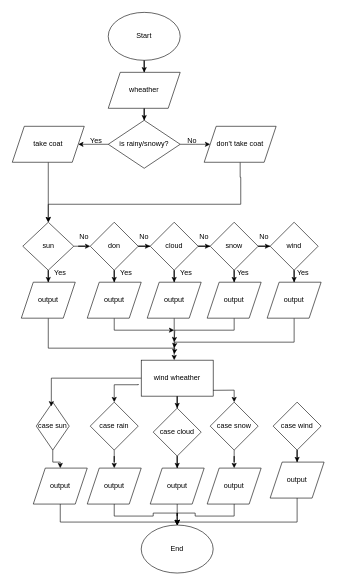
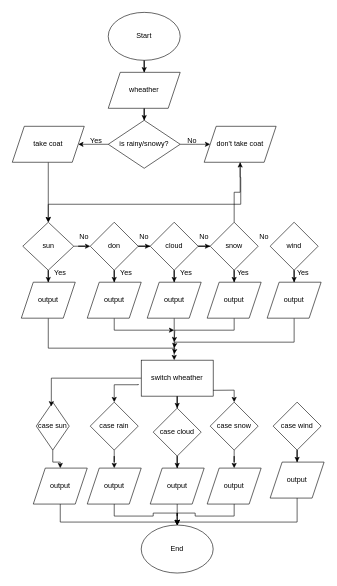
  <mxCell id="0" />
  <mxCell id="1" parent="0" />
  <mxCell id="2" value="" style="edgeStyle=orthogonalEdgeStyle;rounded=0;orthogonalLoop=1;jettySize=auto;html=1;" edge="1" parent="1" source="3" target="5"><mxGeometry relative="1" as="geometry" /></mxCell>
  <mxCell id="3" value="Start" style="ellipse;whiteSpace=wrap;html=1;" vertex="1" parent="1"><mxGeometry x="180" y="20" width="120" height="80" as="geometry" /></mxCell>
  <mxCell id="4" value="" style="edgeStyle=orthogonalEdgeStyle;rounded=0;orthogonalLoop=1;jettySize=auto;html=1;" edge="1" parent="1" source="5" target="8"><mxGeometry relative="1" as="geometry" /></mxCell>
  <mxCell id="5" value="wheather" style="shape=parallelogram;perimeter=parallelogramPerimeter;whiteSpace=wrap;html=1;fixedSize=1;" vertex="1" parent="1"><mxGeometry x="180" y="120" width="120" height="60" as="geometry" /></mxCell>
  <mxCell id="6" value="" style="edgeStyle=orthogonalEdgeStyle;rounded=0;orthogonalLoop=1;jettySize=auto;html=1;" edge="1" parent="1" source="8" target="10"><mxGeometry relative="1" as="geometry" /></mxCell>
  <mxCell id="7" value="" style="edgeStyle=orthogonalEdgeStyle;rounded=0;orthogonalLoop=1;jettySize=auto;html=1;" edge="1" parent="1" source="8"><mxGeometry relative="1" as="geometry"><mxPoint x="350" y="240" as="targetPoint" /></mxGeometry></mxCell>
  <mxCell id="8" value="is rainy/snowy?" style="rhombus;whiteSpace=wrap;html=1;" vertex="1" parent="1"><mxGeometry x="180" y="200" width="120" height="80" as="geometry" /></mxCell>
  <mxCell id="9" style="edgeStyle=orthogonalEdgeStyle;rounded=0;orthogonalLoop=1;jettySize=auto;html=1;entryX=0.5;entryY=0;entryDx=0;entryDy=0;" edge="1" parent="1" source="10" target="17"><mxGeometry relative="1" as="geometry"><mxPoint x="80" y="350" as="targetPoint" /><Array as="points"><mxPoint x="80" y="340" /></Array></mxGeometry></mxCell>
  <mxCell id="10" value="take coat" style="shape=parallelogram;perimeter=parallelogramPerimeter;whiteSpace=wrap;html=1;fixedSize=1;" vertex="1" parent="1"><mxGeometry x="20" y="210" width="120" height="60" as="geometry" /></mxCell>
  <mxCell id="11" style="edgeStyle=orthogonalEdgeStyle;rounded=0;orthogonalLoop=1;jettySize=auto;html=1;entryX=0.5;entryY=0;entryDx=0;entryDy=0;" edge="1" parent="1" source="12" target="17"><mxGeometry relative="1" as="geometry"><mxPoint x="240" y="320" as="targetPoint" /><Array as="points"><mxPoint x="400" y="295" /><mxPoint x="401" y="295" /><mxPoint x="401" y="340" /></Array></mxGeometry></mxCell>
  <mxCell id="12" value="don't take coat" style="shape=parallelogram;perimeter=parallelogramPerimeter;whiteSpace=wrap;html=1;fixedSize=1;" vertex="1" parent="1"><mxGeometry x="340" y="210" width="120" height="60" as="geometry" /></mxCell>
  <mxCell id="13" value="Yes" style="text;html=1;strokeColor=none;fillColor=none;align=center;verticalAlign=middle;whiteSpace=wrap;rounded=0;" vertex="1" parent="1"><mxGeometry x="130" y="220" width="60" height="30" as="geometry" /></mxCell>
  <mxCell id="14" value="No" style="text;html=1;strokeColor=none;fillColor=none;align=center;verticalAlign=middle;whiteSpace=wrap;rounded=0;" vertex="1" parent="1"><mxGeometry x="290" y="220" width="60" height="30" as="geometry" /></mxCell>
  <mxCell id="15" value="" style="edgeStyle=orthogonalEdgeStyle;rounded=0;orthogonalLoop=1;jettySize=auto;html=1;" edge="1" parent="1" source="17" target="20"><mxGeometry relative="1" as="geometry" /></mxCell>
  <mxCell id="16" value="" style="edgeStyle=orthogonalEdgeStyle;rounded=0;orthogonalLoop=1;jettySize=auto;html=1;" edge="1" parent="1" source="17" target="30"><mxGeometry relative="1" as="geometry" /></mxCell>
  <mxCell id="17" value="sun" style="rhombus;whiteSpace=wrap;html=1;" vertex="1" parent="1"><mxGeometry x="37.5" y="370" width="85" height="80" as="geometry" /></mxCell>
  <mxCell id="18" value="" style="edgeStyle=orthogonalEdgeStyle;rounded=0;orthogonalLoop=1;jettySize=auto;html=1;" edge="1" parent="1" source="20" target="23"><mxGeometry relative="1" as="geometry" /></mxCell>
  <mxCell id="19" value="" style="edgeStyle=orthogonalEdgeStyle;rounded=0;orthogonalLoop=1;jettySize=auto;html=1;" edge="1" parent="1" source="20" target="32"><mxGeometry relative="1" as="geometry" /></mxCell>
  <mxCell id="20" value="don" style="rhombus;whiteSpace=wrap;html=1;" vertex="1" parent="1"><mxGeometry x="150" y="370" width="80" height="80" as="geometry" /></mxCell>
  <mxCell id="21" value="" style="edgeStyle=orthogonalEdgeStyle;rounded=0;orthogonalLoop=1;jettySize=auto;html=1;" edge="1" parent="1" source="23" target="26"><mxGeometry relative="1" as="geometry" /></mxCell>
  <mxCell id="22" value="" style="edgeStyle=orthogonalEdgeStyle;rounded=0;orthogonalLoop=1;jettySize=auto;html=1;" edge="1" parent="1" source="23" target="34"><mxGeometry relative="1" as="geometry" /></mxCell>
  <mxCell id="23" value="cloud" style="rhombus;whiteSpace=wrap;html=1;" vertex="1" parent="1"><mxGeometry x="250" y="370" width="80" height="80" as="geometry" /></mxCell>
- <mxCell id="24" value="" style="edgeStyle=orthogonalEdgeStyle;rounded=0;orthogonalLoop=1;jettySize=auto;html=1;" edge="1" parent="1" source="26" target="28"><mxGeometry relative="1" as="geometry" /></mxCell>
+ <mxCell id="24" value="" style="edgeStyle=orthogonalEdgeStyle;rounded=0;orthogonalLoop=1;jettySize=auto;html=1;" edge="1" parent="1" source="26" target="12"><mxGeometry relative="1" as="geometry" /></mxCell>
  <mxCell id="25" value="" style="edgeStyle=orthogonalEdgeStyle;rounded=0;orthogonalLoop=1;jettySize=auto;html=1;" edge="1" parent="1" source="26" target="36"><mxGeometry relative="1" as="geometry" /></mxCell>
  <mxCell id="26" value="snow" style="rhombus;whiteSpace=wrap;html=1;" vertex="1" parent="1"><mxGeometry x="350" y="370" width="80" height="80" as="geometry" /></mxCell>
  <mxCell id="27" value="" style="edgeStyle=orthogonalEdgeStyle;rounded=0;orthogonalLoop=1;jettySize=auto;html=1;" edge="1" parent="1" source="28" target="38"><mxGeometry relative="1" as="geometry" /></mxCell>
  <mxCell id="28" value="wind" style="rhombus;whiteSpace=wrap;html=1;" vertex="1" parent="1"><mxGeometry x="450" y="370" width="80" height="80" as="geometry" /></mxCell>
  <mxCell id="29" style="edgeStyle=orthogonalEdgeStyle;rounded=0;orthogonalLoop=1;jettySize=auto;html=1;" edge="1" parent="1" source="30"><mxGeometry relative="1" as="geometry"><mxPoint x="290" y="590" as="targetPoint" /><Array as="points"><mxPoint x="80" y="580" /><mxPoint x="291" y="580" /></Array></mxGeometry></mxCell>
  <mxCell id="30" value="output" style="shape=parallelogram;perimeter=parallelogramPerimeter;whiteSpace=wrap;html=1;fixedSize=1;" vertex="1" parent="1"><mxGeometry x="35" y="470" width="90" height="60" as="geometry" /></mxCell>
  <mxCell id="31" style="edgeStyle=orthogonalEdgeStyle;rounded=0;orthogonalLoop=1;jettySize=auto;html=1;" edge="1" parent="1" source="32"><mxGeometry relative="1" as="geometry"><mxPoint x="290" y="550" as="targetPoint" /><Array as="points"><mxPoint x="190" y="550" /></Array></mxGeometry></mxCell>
  <mxCell id="32" value="output" style="shape=parallelogram;perimeter=parallelogramPerimeter;whiteSpace=wrap;html=1;fixedSize=1;" vertex="1" parent="1"><mxGeometry x="145" y="470" width="90" height="60" as="geometry" /></mxCell>
  <mxCell id="33" value="" style="edgeStyle=orthogonalEdgeStyle;rounded=0;orthogonalLoop=1;jettySize=auto;html=1;" edge="1" parent="1" source="34"><mxGeometry relative="1" as="geometry"><mxPoint x="290" y="600" as="targetPoint" /></mxGeometry></mxCell>
  <mxCell id="34" value="output" style="shape=parallelogram;perimeter=parallelogramPerimeter;whiteSpace=wrap;html=1;fixedSize=1;" vertex="1" parent="1"><mxGeometry x="245" y="470" width="90" height="60" as="geometry" /></mxCell>
  <mxCell id="35" style="edgeStyle=orthogonalEdgeStyle;rounded=0;orthogonalLoop=1;jettySize=auto;html=1;" edge="1" parent="1" source="36"><mxGeometry relative="1" as="geometry"><mxPoint x="290" y="570" as="targetPoint" /><Array as="points"><mxPoint x="390" y="550" /><mxPoint x="291" y="550" /></Array></mxGeometry></mxCell>
  <mxCell id="36" value="output" style="shape=parallelogram;perimeter=parallelogramPerimeter;whiteSpace=wrap;html=1;fixedSize=1;" vertex="1" parent="1"><mxGeometry x="345" y="470" width="90" height="60" as="geometry" /></mxCell>
  <mxCell id="37" style="edgeStyle=orthogonalEdgeStyle;rounded=0;orthogonalLoop=1;jettySize=auto;html=1;" edge="1" parent="1" source="38"><mxGeometry relative="1" as="geometry"><mxPoint x="290" y="580" as="targetPoint" /><Array as="points"><mxPoint x="490" y="570" /><mxPoint x="291" y="570" /></Array></mxGeometry></mxCell>
  <mxCell id="38" value="output" style="shape=parallelogram;perimeter=parallelogramPerimeter;whiteSpace=wrap;html=1;fixedSize=1;" vertex="1" parent="1"><mxGeometry x="445" y="470" width="90" height="60" as="geometry" /></mxCell>
  <mxCell id="39" value="No" style="text;html=1;strokeColor=none;fillColor=none;align=center;verticalAlign=middle;whiteSpace=wrap;rounded=0;" vertex="1" parent="1"><mxGeometry x="110" y="380" width="60" height="30" as="geometry" /></mxCell>
  <mxCell id="40" value="No" style="text;html=1;strokeColor=none;fillColor=none;align=center;verticalAlign=middle;whiteSpace=wrap;rounded=0;" vertex="1" parent="1"><mxGeometry x="310" y="380" width="60" height="30" as="geometry" /></mxCell>
  <mxCell id="41" value="No" style="text;html=1;strokeColor=none;fillColor=none;align=center;verticalAlign=middle;whiteSpace=wrap;rounded=0;" vertex="1" parent="1"><mxGeometry x="210" y="380" width="60" height="30" as="geometry" /></mxCell>
  <mxCell id="42" value="No" style="text;html=1;strokeColor=none;fillColor=none;align=center;verticalAlign=middle;whiteSpace=wrap;rounded=0;" vertex="1" parent="1"><mxGeometry x="410" y="380" width="60" height="30" as="geometry" /></mxCell>
  <mxCell id="43" value="Yes" style="text;html=1;strokeColor=none;fillColor=none;align=center;verticalAlign=middle;whiteSpace=wrap;rounded=0;" vertex="1" parent="1"><mxGeometry x="70" y="440" width="60" height="30" as="geometry" /></mxCell>
  <mxCell id="44" value="Yes" style="text;html=1;strokeColor=none;fillColor=none;align=center;verticalAlign=middle;whiteSpace=wrap;rounded=0;" vertex="1" parent="1"><mxGeometry x="180" y="440" width="60" height="30" as="geometry" /></mxCell>
  <mxCell id="45" value="Yes" style="text;html=1;strokeColor=none;fillColor=none;align=center;verticalAlign=middle;whiteSpace=wrap;rounded=0;" vertex="1" parent="1"><mxGeometry x="280" y="440" width="60" height="30" as="geometry" /></mxCell>
  <mxCell id="46" value="Yes" style="text;html=1;strokeColor=none;fillColor=none;align=center;verticalAlign=middle;whiteSpace=wrap;rounded=0;" vertex="1" parent="1"><mxGeometry x="375" y="440" width="60" height="30" as="geometry" /></mxCell>
  <mxCell id="47" value="Yes" style="text;html=1;strokeColor=none;fillColor=none;align=center;verticalAlign=middle;whiteSpace=wrap;rounded=0;" vertex="1" parent="1"><mxGeometry x="475" y="440" width="60" height="30" as="geometry" /></mxCell>
  <mxCell id="48" value="" style="edgeStyle=orthogonalEdgeStyle;rounded=0;orthogonalLoop=1;jettySize=auto;html=1;" edge="1" parent="1" source="50" target="56"><mxGeometry relative="1" as="geometry" /></mxCell>
  <mxCell id="49" style="edgeStyle=orthogonalEdgeStyle;rounded=0;orthogonalLoop=1;jettySize=auto;html=1;entryX=0.5;entryY=0;entryDx=0;entryDy=0;" edge="1" parent="1" target="58"><mxGeometry relative="1" as="geometry"><mxPoint x="300" y="650" as="sourcePoint" /><mxPoint x="395" y="660" as="targetPoint" /></mxGeometry></mxCell>
- <mxCell id="50" value="wind wheather" style="rounded=0;whiteSpace=wrap;html=1;" vertex="1" parent="1"><mxGeometry x="235" y="600" width="120" height="60" as="geometry" /></mxCell>
+ <mxCell id="50" value="switch wheather" style="rounded=0;whiteSpace=wrap;html=1;" vertex="1" parent="1"><mxGeometry x="235" y="600" width="120" height="60" as="geometry" /></mxCell>
  <mxCell id="51" value="" style="edgeStyle=orthogonalEdgeStyle;rounded=0;orthogonalLoop=1;jettySize=auto;html=1;" edge="1" parent="1" source="52" target="64"><mxGeometry relative="1" as="geometry" /></mxCell>
  <mxCell id="52" value="case sun" style="rhombus;whiteSpace=wrap;html=1;" vertex="1" parent="1"><mxGeometry x="60" y="670" width="55" height="80" as="geometry" /></mxCell>
  <mxCell id="53" value="" style="edgeStyle=orthogonalEdgeStyle;rounded=0;orthogonalLoop=1;jettySize=auto;html=1;" edge="1" parent="1" source="54" target="66"><mxGeometry relative="1" as="geometry" /></mxCell>
  <mxCell id="54" value="case rain" style="rhombus;whiteSpace=wrap;html=1;" vertex="1" parent="1"><mxGeometry x="150" y="670" width="80" height="80" as="geometry" /></mxCell>
  <mxCell id="55" value="" style="edgeStyle=orthogonalEdgeStyle;rounded=0;orthogonalLoop=1;jettySize=auto;html=1;" edge="1" parent="1" source="56" target="68"><mxGeometry relative="1" as="geometry" /></mxCell>
  <mxCell id="56" value="case cloud" style="rhombus;whiteSpace=wrap;html=1;" vertex="1" parent="1"><mxGeometry x="255" y="680" width="80" height="80" as="geometry" /></mxCell>
  <mxCell id="57" value="" style="edgeStyle=orthogonalEdgeStyle;rounded=0;orthogonalLoop=1;jettySize=auto;html=1;" edge="1" parent="1" source="58" target="70"><mxGeometry relative="1" as="geometry" /></mxCell>
  <mxCell id="58" value="case snow" style="rhombus;whiteSpace=wrap;html=1;" vertex="1" parent="1"><mxGeometry x="350" y="670" width="80" height="80" as="geometry" /></mxCell>
  <mxCell id="59" value="" style="edgeStyle=orthogonalEdgeStyle;rounded=0;orthogonalLoop=1;jettySize=auto;html=1;" edge="1" parent="1" source="60" target="72"><mxGeometry relative="1" as="geometry" /></mxCell>
  <mxCell id="60" value="case wind" style="rhombus;whiteSpace=wrap;html=1;" vertex="1" parent="1"><mxGeometry x="455" y="670" width="80" height="80" as="geometry" /></mxCell>
  <mxCell id="61" style="edgeStyle=orthogonalEdgeStyle;rounded=0;orthogonalLoop=1;jettySize=auto;html=1;entryX=0.456;entryY=0.088;entryDx=0;entryDy=0;entryPerimeter=0;" edge="1" parent="1" source="50" target="52"><mxGeometry relative="1" as="geometry" /></mxCell>
  <mxCell id="62" style="edgeStyle=orthogonalEdgeStyle;rounded=0;orthogonalLoop=1;jettySize=auto;html=1;entryX=0.5;entryY=0;entryDx=0;entryDy=0;" edge="1" parent="1" target="54"><mxGeometry relative="1" as="geometry"><mxPoint x="230" y="641" as="sourcePoint" /><mxPoint x="106" y="687" as="targetPoint" /><Array as="points"><mxPoint x="230" y="640" /><mxPoint x="230" y="641" /><mxPoint x="190" y="641" /></Array></mxGeometry></mxCell>
  <mxCell id="63" style="edgeStyle=orthogonalEdgeStyle;rounded=0;orthogonalLoop=1;jettySize=auto;html=1;" edge="1" parent="1" source="64" target="73"><mxGeometry relative="1" as="geometry"><Array as="points"><mxPoint x="100" y="870" /><mxPoint x="295" y="870" /></Array></mxGeometry></mxCell>
  <mxCell id="64" value="output" style="shape=parallelogram;perimeter=parallelogramPerimeter;whiteSpace=wrap;html=1;fixedSize=1;" vertex="1" parent="1"><mxGeometry x="55" y="780" width="90" height="60" as="geometry" /></mxCell>
  <mxCell id="65" style="edgeStyle=orthogonalEdgeStyle;rounded=0;orthogonalLoop=1;jettySize=auto;html=1;" edge="1" parent="1" source="66" target="73"><mxGeometry relative="1" as="geometry" /></mxCell>
  <mxCell id="66" value="output" style="shape=parallelogram;perimeter=parallelogramPerimeter;whiteSpace=wrap;html=1;fixedSize=1;" vertex="1" parent="1"><mxGeometry x="145" y="780" width="90" height="60" as="geometry" /></mxCell>
  <mxCell id="67" value="" style="edgeStyle=orthogonalEdgeStyle;rounded=0;orthogonalLoop=1;jettySize=auto;html=1;" edge="1" parent="1" source="68" target="73"><mxGeometry relative="1" as="geometry" /></mxCell>
  <mxCell id="68" value="output" style="shape=parallelogram;perimeter=parallelogramPerimeter;whiteSpace=wrap;html=1;fixedSize=1;" vertex="1" parent="1"><mxGeometry x="250" y="780" width="90" height="60" as="geometry" /></mxCell>
  <mxCell id="69" style="edgeStyle=orthogonalEdgeStyle;rounded=0;orthogonalLoop=1;jettySize=auto;html=1;" edge="1" parent="1" source="70" target="73"><mxGeometry relative="1" as="geometry" /></mxCell>
  <mxCell id="70" value="output" style="shape=parallelogram;perimeter=parallelogramPerimeter;whiteSpace=wrap;html=1;fixedSize=1;" vertex="1" parent="1"><mxGeometry x="345" y="780" width="90" height="60" as="geometry" /></mxCell>
  <mxCell id="71" style="edgeStyle=orthogonalEdgeStyle;rounded=0;orthogonalLoop=1;jettySize=auto;html=1;" edge="1" parent="1" source="72" target="73"><mxGeometry relative="1" as="geometry"><Array as="points"><mxPoint x="495" y="870" /><mxPoint x="295" y="870" /></Array></mxGeometry></mxCell>
  <mxCell id="72" value="output" style="shape=parallelogram;perimeter=parallelogramPerimeter;whiteSpace=wrap;html=1;fixedSize=1;" vertex="1" parent="1"><mxGeometry x="450" y="770" width="90" height="60" as="geometry" /></mxCell>
  <mxCell id="73" value="End" style="ellipse;whiteSpace=wrap;html=1;" vertex="1" parent="1"><mxGeometry x="235" y="875" width="120" height="80" as="geometry" /></mxCell>
